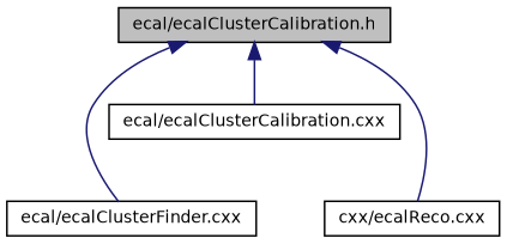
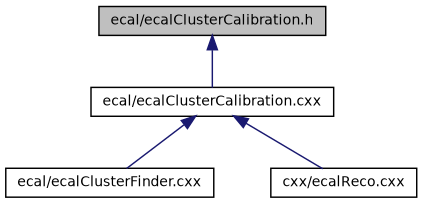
  digraph {
    node [color=black fillcolor=white fontname=Helvetica fontsize=10 shape=record style=filled]
    edge [color=midnightblue dir=back fontname=Helvetica fontsize=10 labelfontname=Helvetica labelfontsize=10 style=solid]
    n1 [fillcolor=grey75 fontcolor=black height=0.2 label="ecal/ecalClusterCalibration.h" width=0.4]
    n2 [height=0.2 label="ecal/ecalClusterCalibration.cxx" width=0.4]
    n3 [height=0.2 label="ecal/ecalClusterFinder.cxx" width=0.4]
    n4 [height=0.2 label="cxx/ecalReco.cxx" width=0.4]
    n1 -> n2
-   n1 -> n3
-   n1 -> n4
+   n2 -> n3
+   n2 -> n4
  }
